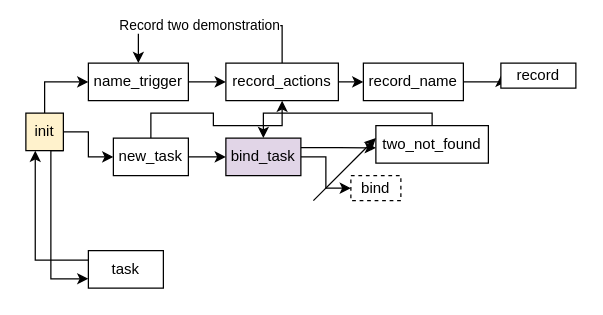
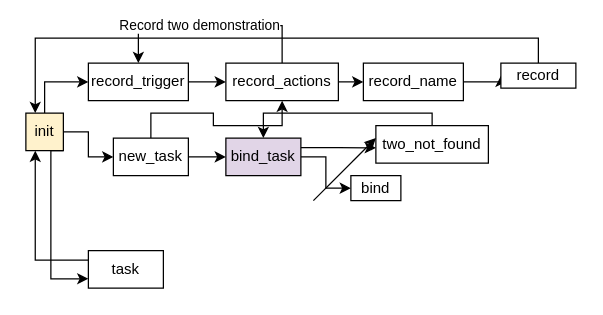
  <mxCell id="0" />
  <mxCell id="1" parent="0" />
  <mxCell id="2" style="edgeStyle=orthogonalEdgeStyle;rounded=0;orthogonalLoop=1;jettySize=auto;html=1;exitX=0.5;exitY=0;exitDx=0;exitDy=0;entryX=0;entryY=0.5;entryDx=0;entryDy=0;" parent="1" source="5" target="7" edge="1"><mxGeometry relative="1" as="geometry" /></mxCell>
  <mxCell id="3" style="edgeStyle=orthogonalEdgeStyle;rounded=0;orthogonalLoop=1;jettySize=auto;html=1;exitX=1;exitY=0.5;exitDx=0;exitDy=0;" parent="1" source="5" target="18" edge="1"><mxGeometry relative="1" as="geometry" /></mxCell>
  <mxCell id="4" style="edgeStyle=orthogonalEdgeStyle;rounded=0;orthogonalLoop=1;jettySize=auto;html=1;exitX=1;exitY=1;exitDx=0;exitDy=0;entryX=0;entryY=0.75;entryDx=0;entryDy=0;" parent="1" source="5" target="26" edge="1"><mxGeometry relative="1" as="geometry"><Array as="points"><mxPoint x="40" y="120" /><mxPoint x="40" y="222" /></Array></mxGeometry></mxCell>
  <mxCell id="5" value="init" style="rounded=0;whiteSpace=wrap;html=1;fillColor=#fff2cc;" parent="1" vertex="1"><mxGeometry x="20" y="90" width="30" height="30" as="geometry" /></mxCell>
  <mxCell id="6" style="edgeStyle=orthogonalEdgeStyle;rounded=0;orthogonalLoop=1;jettySize=auto;html=1;exitX=1;exitY=0.5;exitDx=0;exitDy=0;entryX=0;entryY=0.5;entryDx=0;entryDy=0;" parent="1" source="7" target="13" edge="1"><mxGeometry relative="1" as="geometry" /></mxCell>
- <mxCell id="7" value="name_trigger" style="rounded=0;whiteSpace=wrap;html=1;" parent="1" vertex="1"><mxGeometry x="70" y="50" width="80" height="30" as="geometry" /></mxCell>
+ <mxCell id="7" value="record_trigger" style="rounded=0;whiteSpace=wrap;html=1;" parent="1" vertex="1"><mxGeometry x="70" y="50" width="80" height="30" as="geometry" /></mxCell>
  <mxCell id="8" style="edgeStyle=orthogonalEdgeStyle;rounded=0;orthogonalLoop=1;jettySize=auto;html=1;exitX=1;exitY=0.5;exitDx=0;exitDy=0;entryX=0;entryY=0.5;entryDx=0;entryDy=0;" parent="1" source="9" target="15" edge="1"><mxGeometry relative="1" as="geometry" /></mxCell>
  <mxCell id="9" value="record_name" style="rounded=0;whiteSpace=wrap;html=1;" parent="1" vertex="1"><mxGeometry x="290" y="50" width="80" height="30" as="geometry" /></mxCell>
  <mxCell id="10" style="edgeStyle=orthogonalEdgeStyle;rounded=0;orthogonalLoop=1;jettySize=auto;html=1;exitX=1;exitY=0.5;exitDx=0;exitDy=0;entryX=0;entryY=0.5;entryDx=0;entryDy=0;" parent="1" source="13" target="9" edge="1"><mxGeometry relative="1" as="geometry" /></mxCell>
  <mxCell id="11" style="edgeStyle=orthogonalEdgeStyle;rounded=0;orthogonalLoop=1;jettySize=auto;html=1;exitX=0.5;exitY=0;exitDx=0;exitDy=0;entryX=0.5;entryY=0;entryDx=0;entryDy=0;" edge="1" parent="1" source="13" target="7"><mxGeometry relative="1" as="geometry"><Array as="points"><mxPoint x="225" y="20" /><mxPoint x="110" y="20" /></Array></mxGeometry></mxCell>
  <mxCell id="12" value="Record two demonstration" style="edgeLabel;html=1;align=center;verticalAlign=middle;resizable=0;points=[];" vertex="1" connectable="0" parent="11"><mxGeometry x="0.104" y="-1" relative="1" as="geometry"><mxPoint as="offset" /></mxGeometry></mxCell>
  <mxCell id="13" value="record_actions" style="rounded=0;whiteSpace=wrap;html=1;" parent="1" vertex="1"><mxGeometry x="180" y="50" width="90" height="30" as="geometry" /></mxCell>
+ <mxCell id="14" style="edgeStyle=orthogonalEdgeStyle;rounded=0;orthogonalLoop=1;jettySize=auto;html=1;exitX=0.5;exitY=0;exitDx=0;exitDy=0;entryX=0.25;entryY=0;entryDx=0;entryDy=0;" parent="1" source="15" target="5" edge="1"><mxGeometry relative="1" as="geometry" /></mxCell>
  <mxCell id="15" value="record" style="rounded=0;whiteSpace=wrap;html=1;" parent="1" vertex="1"><mxGeometry x="400" y="50" width="60" height="20" as="geometry" /></mxCell>
  <mxCell id="16" style="edgeStyle=orthogonalEdgeStyle;rounded=0;orthogonalLoop=1;jettySize=auto;html=1;exitX=0.5;exitY=0;exitDx=0;exitDy=0;" parent="1" source="18" target="13" edge="1"><mxGeometry relative="1" as="geometry" /></mxCell>
  <mxCell id="17" style="edgeStyle=orthogonalEdgeStyle;rounded=0;orthogonalLoop=1;jettySize=auto;html=1;exitX=1;exitY=0.5;exitDx=0;exitDy=0;entryX=0;entryY=0.5;entryDx=0;entryDy=0;" parent="1" source="18" target="21" edge="1"><mxGeometry relative="1" as="geometry" /></mxCell>
  <mxCell id="18" value="new_task" style="rounded=0;whiteSpace=wrap;html=1;" parent="1" vertex="1"><mxGeometry x="90" y="110" width="60" height="30" as="geometry" /></mxCell>
  <mxCell id="19" style="edgeStyle=orthogonalEdgeStyle;rounded=0;orthogonalLoop=1;jettySize=auto;html=1;exitX=1;exitY=0.5;exitDx=0;exitDy=0;entryX=0;entryY=0.5;entryDx=0;entryDy=0;" parent="1" source="21" target="22" edge="1"><mxGeometry relative="1" as="geometry" /></mxCell>
  <mxCell id="20" style="edgeStyle=orthogonalEdgeStyle;rounded=0;orthogonalLoop=1;jettySize=auto;html=1;exitX=1;exitY=0.25;exitDx=0;exitDy=0;" parent="1" source="21" edge="1"><mxGeometry relative="1" as="geometry"><mxPoint x="300" y="117.793" as="targetPoint" /></mxGeometry></mxCell>
  <mxCell id="21" value="bind_task" style="rounded=0;whiteSpace=wrap;html=1;fillColor=#e1d5e7;" parent="1" vertex="1"><mxGeometry x="180" y="110" width="60" height="30" as="geometry" /></mxCell>
- <mxCell id="22" value="bind" style="rounded=0;whiteSpace=wrap;html=1;dashed=1;" parent="1" vertex="1"><mxGeometry x="280" y="140" width="40" height="20" as="geometry" /></mxCell>
+ <mxCell id="22" value="bind" style="rounded=0;whiteSpace=wrap;html=1;" parent="1" vertex="1"><mxGeometry x="280" y="140" width="40" height="20" as="geometry" /></mxCell>
  <mxCell id="23" style="edgeStyle=orthogonalEdgeStyle;rounded=0;orthogonalLoop=1;jettySize=auto;html=1;exitX=0.5;exitY=0;exitDx=0;exitDy=0;entryX=0.5;entryY=0;entryDx=0;entryDy=0;" parent="1" source="24" target="21" edge="1"><mxGeometry relative="1" as="geometry"><Array as="points"><mxPoint x="345" y="90" /><mxPoint x="210" y="90" /></Array></mxGeometry></mxCell>
  <mxCell id="24" value="two_not_found" style="rounded=0;whiteSpace=wrap;html=1;" parent="1" vertex="1"><mxGeometry x="300" y="100" width="90" height="30" as="geometry" /></mxCell>
  <mxCell id="25" style="edgeStyle=orthogonalEdgeStyle;rounded=0;orthogonalLoop=1;jettySize=auto;html=1;exitX=0;exitY=0.25;exitDx=0;exitDy=0;entryX=0.25;entryY=1;entryDx=0;entryDy=0;" parent="1" source="26" target="5" edge="1"><mxGeometry relative="1" as="geometry" /></mxCell>
  <mxCell id="26" value="task" style="rounded=0;whiteSpace=wrap;html=1;" parent="1" vertex="1"><mxGeometry x="70" y="200" width="60" height="30" as="geometry" /></mxCell>
  <mxCell id="27" value="" style="endArrow=classic;html=1;" edge="1" parent="1"><mxGeometry width="50" height="50" relative="1" as="geometry"><mxPoint x="250" y="160" as="sourcePoint" /><mxPoint x="300" y="110" as="targetPoint" /></mxGeometry></mxCell>
